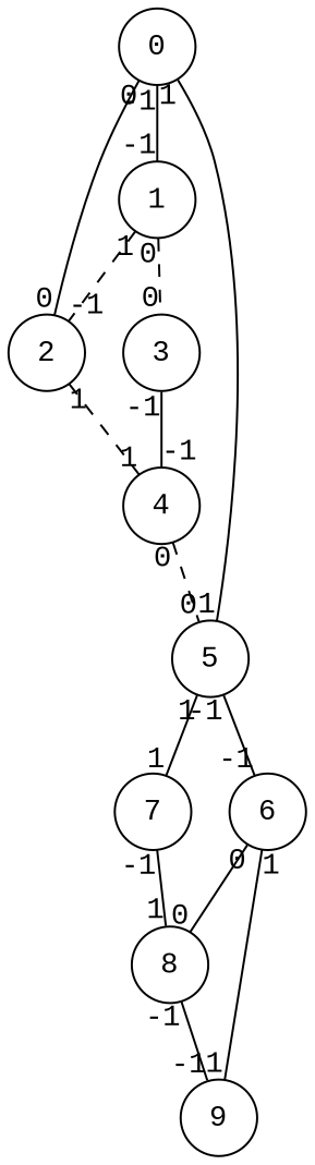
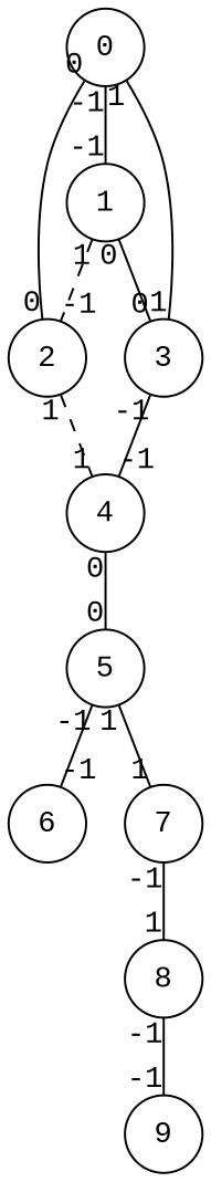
  graph {
    fontname="Liberation Mono"
    node [fontname="Liberation Mono" shape=circle]
    edge [fontname="Liberation Mono" headlabel=-1 taillabel=-1]
    0
    1
    2
    3
    4
    5
    6
    7
    8
    9
    0 -- 1
    0 -- 2 [headlabel=0 taillabel=0]
-   0 -- 5 [headlabel=1 taillabel=1]
+   0 -- 3 [headlabel=1 taillabel=1]
    1 -- 2 [style=dashed taillabel=1]
-   1 -- 3 [headlabel=0 taillabel=0 style=dashed]
+   1 -- 3 [headlabel=0 taillabel=0]
    2 -- 4 [headlabel=1 style=dashed taillabel=1]
    3 -- 4
-   4 -- 5 [headlabel=0 taillabel=0 style=dashed]
+   4 -- 5 [headlabel=0 taillabel=0]
    5 -- 6
    5 -- 7 [headlabel=1 taillabel=1]
-   6 -- 8 [headlabel=0 taillabel=0]
-   6 -- 9 [headlabel=1 taillabel=1]
    7 -- 8 [headlabel=1 style=solid]
    8 -- 9
  }
